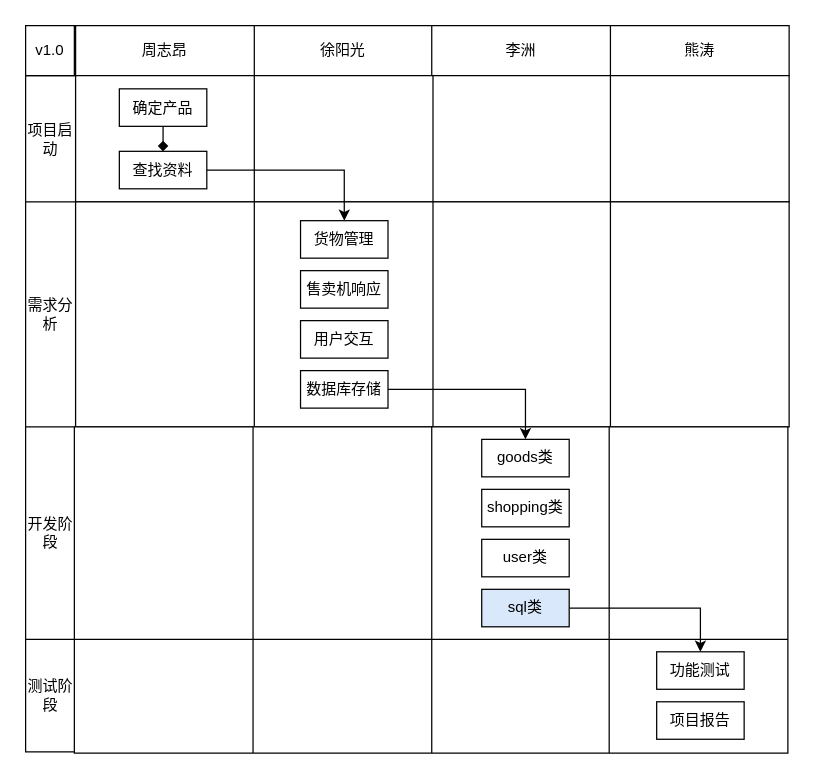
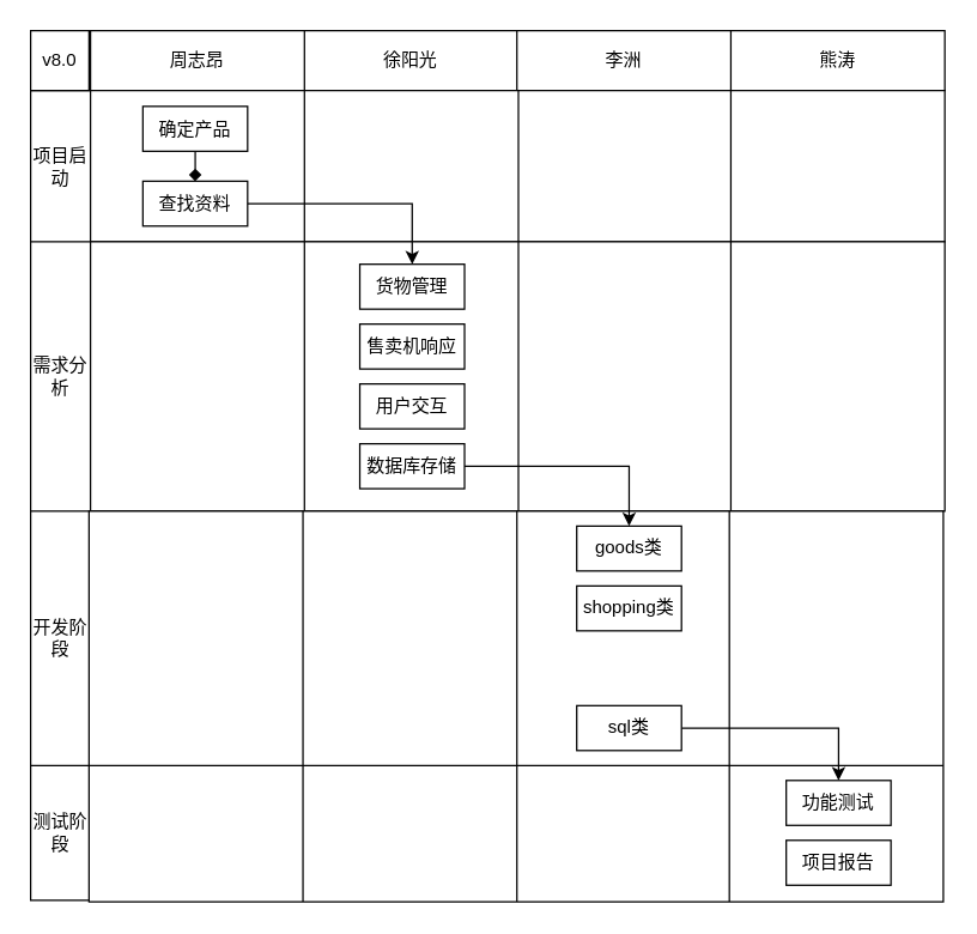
  <mxCell id="0" />
  <mxCell id="1" parent="0" />
  <mxCell id="2" value="" style="shape=table;startSize=0;container=1;collapsible=0;childLayout=tableLayout;" vertex="1" parent="1"><mxGeometry x="20" y="60" width="40" height="541.0" as="geometry" /></mxCell>
  <mxCell id="3" value="" style="shape=tableRow;horizontal=0;startSize=0;swimlaneHead=0;swimlaneBody=0;strokeColor=inherit;top=0;left=0;bottom=0;right=0;collapsible=0;dropTarget=0;fillColor=none;points=[[0,0.5],[1,0.5]];portConstraint=eastwest;" vertex="1" parent="2"><mxGeometry width="40" height="101" as="geometry" /></mxCell>
  <mxCell id="4" value="项目启动" style="shape=partialRectangle;html=1;whiteSpace=wrap;connectable=0;strokeColor=inherit;overflow=hidden;fillColor=none;top=0;left=0;bottom=0;right=0;pointerEvents=1;" vertex="1" parent="3"><mxGeometry width="40" height="101" as="geometry"><mxRectangle width="40" height="101" as="alternateBounds" /></mxGeometry></mxCell>
  <mxCell id="5" value="" style="shape=tableRow;horizontal=0;startSize=0;swimlaneHead=0;swimlaneBody=0;strokeColor=inherit;top=0;left=0;bottom=0;right=0;collapsible=0;dropTarget=0;fillColor=none;points=[[0,0.5],[1,0.5]];portConstraint=eastwest;" vertex="1" parent="2"><mxGeometry y="101" width="40" height="180" as="geometry" /></mxCell>
  <mxCell id="6" value="需求分析" style="shape=partialRectangle;html=1;whiteSpace=wrap;connectable=0;strokeColor=inherit;overflow=hidden;fillColor=none;top=0;left=0;bottom=0;right=0;pointerEvents=1;" vertex="1" parent="5"><mxGeometry width="40" height="180" as="geometry"><mxRectangle width="40" height="180" as="alternateBounds" /></mxGeometry></mxCell>
  <mxCell id="7" value="" style="shape=tableRow;horizontal=0;startSize=0;swimlaneHead=0;swimlaneBody=0;strokeColor=inherit;top=0;left=0;bottom=0;right=0;collapsible=0;dropTarget=0;fillColor=none;points=[[0,0.5],[1,0.5]];portConstraint=eastwest;" vertex="1" parent="2"><mxGeometry y="281" width="40" height="170" as="geometry" /></mxCell>
  <mxCell id="8" value="开发阶段" style="shape=partialRectangle;html=1;whiteSpace=wrap;connectable=0;strokeColor=inherit;overflow=hidden;fillColor=none;top=0;left=0;bottom=0;right=0;pointerEvents=1;" vertex="1" parent="7"><mxGeometry width="40" height="170" as="geometry"><mxRectangle width="40" height="170" as="alternateBounds" /></mxGeometry></mxCell>
  <mxCell id="9" value="" style="shape=tableRow;horizontal=0;startSize=0;swimlaneHead=0;swimlaneBody=0;strokeColor=inherit;top=0;left=0;bottom=0;right=0;collapsible=0;dropTarget=0;fillColor=none;points=[[0,0.5],[1,0.5]];portConstraint=eastwest;" vertex="1" parent="2"><mxGeometry y="451" width="40" height="90" as="geometry" /></mxCell>
  <mxCell id="10" value="测试阶段" style="shape=partialRectangle;html=1;whiteSpace=wrap;connectable=0;strokeColor=inherit;overflow=hidden;fillColor=none;top=0;left=0;bottom=0;right=0;pointerEvents=1;" vertex="1" parent="9"><mxGeometry width="40" height="90" as="geometry"><mxRectangle width="40" height="90" as="alternateBounds" /></mxGeometry></mxCell>
  <mxCell id="11" value="" style="shape=table;startSize=0;container=1;collapsible=0;childLayout=tableLayout;" vertex="1" parent="1"><mxGeometry x="60" y="20" width="571" height="40" as="geometry" /></mxCell>
  <mxCell id="12" value="" style="shape=tableRow;horizontal=0;startSize=0;swimlaneHead=0;swimlaneBody=0;strokeColor=inherit;top=0;left=0;bottom=0;right=0;collapsible=0;dropTarget=0;fillColor=none;points=[[0,0.5],[1,0.5]];portConstraint=eastwest;" vertex="1" parent="11"><mxGeometry width="571" height="40" as="geometry" /></mxCell>
  <mxCell id="13" value="周志昂" style="shape=partialRectangle;html=1;whiteSpace=wrap;connectable=0;strokeColor=inherit;overflow=hidden;fillColor=none;top=0;left=0;bottom=0;right=0;pointerEvents=1;" vertex="1" parent="12"><mxGeometry width="143" height="40" as="geometry"><mxRectangle width="143" height="40" as="alternateBounds" /></mxGeometry></mxCell>
  <mxCell id="14" value="徐阳光" style="shape=partialRectangle;html=1;whiteSpace=wrap;connectable=0;strokeColor=inherit;overflow=hidden;fillColor=none;top=0;left=0;bottom=0;right=0;pointerEvents=1;" vertex="1" parent="12"><mxGeometry x="143" width="142" height="40" as="geometry"><mxRectangle width="142" height="40" as="alternateBounds" /></mxGeometry></mxCell>
  <mxCell id="15" value="李洲" style="shape=partialRectangle;html=1;whiteSpace=wrap;connectable=0;strokeColor=inherit;overflow=hidden;fillColor=none;top=0;left=0;bottom=0;right=0;pointerEvents=1;" vertex="1" parent="12"><mxGeometry x="285" width="143" height="40" as="geometry"><mxRectangle width="143" height="40" as="alternateBounds" /></mxGeometry></mxCell>
  <mxCell id="16" value="熊涛" style="shape=partialRectangle;html=1;whiteSpace=wrap;connectable=0;strokeColor=inherit;overflow=hidden;fillColor=none;top=0;left=0;bottom=0;right=0;pointerEvents=1;" vertex="1" parent="12"><mxGeometry x="428" width="143" height="40" as="geometry"><mxRectangle width="143" height="40" as="alternateBounds" /></mxGeometry></mxCell>
  <mxCell id="17" value="" style="shape=table;startSize=0;container=1;collapsible=0;childLayout=tableLayout;" vertex="1" parent="1"><mxGeometry x="60" y="60" width="571" height="101" as="geometry" /></mxCell>
  <mxCell id="18" value="" style="shape=tableRow;horizontal=0;startSize=0;swimlaneHead=0;swimlaneBody=0;strokeColor=inherit;top=0;left=0;bottom=0;right=0;collapsible=0;dropTarget=0;fillColor=none;points=[[0,0.5],[1,0.5]];portConstraint=eastwest;" vertex="1" parent="17"><mxGeometry width="571" height="101" as="geometry" /></mxCell>
  <mxCell id="19" value="" style="shape=partialRectangle;html=1;whiteSpace=wrap;connectable=0;strokeColor=inherit;overflow=hidden;fillColor=none;top=0;left=0;bottom=0;right=0;pointerEvents=1;" vertex="1" parent="18"><mxGeometry width="143" height="101" as="geometry"><mxRectangle width="143" height="101" as="alternateBounds" /></mxGeometry></mxCell>
  <mxCell id="20" value="" style="shape=partialRectangle;html=1;whiteSpace=wrap;connectable=0;strokeColor=inherit;overflow=hidden;fillColor=none;top=0;left=0;bottom=0;right=0;pointerEvents=1;" vertex="1" parent="18"><mxGeometry x="143" width="143" height="101" as="geometry"><mxRectangle width="143" height="101" as="alternateBounds" /></mxGeometry></mxCell>
  <mxCell id="21" value="" style="shape=partialRectangle;html=1;whiteSpace=wrap;connectable=0;strokeColor=inherit;overflow=hidden;fillColor=none;top=0;left=0;bottom=0;right=0;pointerEvents=1;" vertex="1" parent="18"><mxGeometry x="286" width="142" height="101" as="geometry"><mxRectangle width="142" height="101" as="alternateBounds" /></mxGeometry></mxCell>
  <mxCell id="22" value="" style="shape=partialRectangle;html=1;whiteSpace=wrap;connectable=0;strokeColor=inherit;overflow=hidden;fillColor=none;top=0;left=0;bottom=0;right=0;pointerEvents=1;" vertex="1" parent="18"><mxGeometry x="428" width="143" height="101" as="geometry"><mxRectangle width="143" height="101" as="alternateBounds" /></mxGeometry></mxCell>
  <mxCell id="23" value="" style="shape=table;startSize=0;container=1;collapsible=0;childLayout=tableLayout;" vertex="1" parent="1"><mxGeometry x="60" y="161" width="571" height="180" as="geometry" /></mxCell>
  <mxCell id="24" value="" style="shape=tableRow;horizontal=0;startSize=0;swimlaneHead=0;swimlaneBody=0;strokeColor=inherit;top=0;left=0;bottom=0;right=0;collapsible=0;dropTarget=0;fillColor=none;points=[[0,0.5],[1,0.5]];portConstraint=eastwest;" vertex="1" parent="23"><mxGeometry width="571" height="180" as="geometry" /></mxCell>
  <mxCell id="25" value="" style="shape=partialRectangle;html=1;whiteSpace=wrap;connectable=0;strokeColor=inherit;overflow=hidden;fillColor=none;top=0;left=0;bottom=0;right=0;pointerEvents=1;" vertex="1" parent="24"><mxGeometry width="143" height="180" as="geometry"><mxRectangle width="143" height="180" as="alternateBounds" /></mxGeometry></mxCell>
  <mxCell id="26" value="" style="shape=partialRectangle;html=1;whiteSpace=wrap;connectable=0;strokeColor=inherit;overflow=hidden;fillColor=none;top=0;left=0;bottom=0;right=0;pointerEvents=1;" vertex="1" parent="24"><mxGeometry x="143" width="143" height="180" as="geometry"><mxRectangle width="143" height="180" as="alternateBounds" /></mxGeometry></mxCell>
  <mxCell id="27" value="" style="shape=partialRectangle;html=1;whiteSpace=wrap;connectable=0;strokeColor=inherit;overflow=hidden;fillColor=none;top=0;left=0;bottom=0;right=0;pointerEvents=1;" vertex="1" parent="24"><mxGeometry x="286" width="142" height="180" as="geometry"><mxRectangle width="142" height="180" as="alternateBounds" /></mxGeometry></mxCell>
  <mxCell id="28" value="" style="shape=partialRectangle;html=1;whiteSpace=wrap;connectable=0;strokeColor=inherit;overflow=hidden;fillColor=none;top=0;left=0;bottom=0;right=0;pointerEvents=1;" vertex="1" parent="24"><mxGeometry x="428" width="143" height="180" as="geometry"><mxRectangle width="143" height="180" as="alternateBounds" /></mxGeometry></mxCell>
  <mxCell id="29" value="" style="shape=table;startSize=0;container=1;collapsible=0;childLayout=tableLayout;" vertex="1" parent="1"><mxGeometry x="59" y="341" width="571" height="261" as="geometry" /></mxCell>
  <mxCell id="30" value="" style="shape=tableRow;horizontal=0;startSize=0;swimlaneHead=0;swimlaneBody=0;strokeColor=inherit;top=0;left=0;bottom=0;right=0;collapsible=0;dropTarget=0;fillColor=none;points=[[0,0.5],[1,0.5]];portConstraint=eastwest;" vertex="1" parent="29"><mxGeometry width="571" height="170" as="geometry" /></mxCell>
  <mxCell id="31" value="" style="shape=partialRectangle;html=1;whiteSpace=wrap;connectable=0;strokeColor=inherit;overflow=hidden;fillColor=none;top=0;left=0;bottom=0;right=0;pointerEvents=1;" vertex="1" parent="30"><mxGeometry width="143" height="170" as="geometry"><mxRectangle width="143" height="170" as="alternateBounds" /></mxGeometry></mxCell>
  <mxCell id="32" value="" style="shape=partialRectangle;html=1;whiteSpace=wrap;connectable=0;strokeColor=inherit;overflow=hidden;fillColor=none;top=0;left=0;bottom=0;right=0;pointerEvents=1;" vertex="1" parent="30"><mxGeometry x="143" width="143" height="170" as="geometry"><mxRectangle width="143" height="170" as="alternateBounds" /></mxGeometry></mxCell>
  <mxCell id="33" value="" style="shape=partialRectangle;html=1;whiteSpace=wrap;connectable=0;strokeColor=inherit;overflow=hidden;fillColor=none;top=0;left=0;bottom=0;right=0;pointerEvents=1;" vertex="1" parent="30"><mxGeometry x="286" width="142" height="170" as="geometry"><mxRectangle width="142" height="170" as="alternateBounds" /></mxGeometry></mxCell>
  <mxCell id="34" value="" style="shape=partialRectangle;html=1;whiteSpace=wrap;connectable=0;strokeColor=inherit;overflow=hidden;fillColor=none;top=0;left=0;bottom=0;right=0;pointerEvents=1;" vertex="1" parent="30"><mxGeometry x="428" width="143" height="170" as="geometry"><mxRectangle width="143" height="170" as="alternateBounds" /></mxGeometry></mxCell>
  <mxCell id="35" value="" style="shape=tableRow;horizontal=0;startSize=0;swimlaneHead=0;swimlaneBody=0;strokeColor=inherit;top=0;left=0;bottom=0;right=0;collapsible=0;dropTarget=0;fillColor=none;points=[[0,0.5],[1,0.5]];portConstraint=eastwest;" vertex="1" parent="29"><mxGeometry y="170" width="571" height="91" as="geometry" /></mxCell>
  <mxCell id="36" value="" style="shape=partialRectangle;html=1;whiteSpace=wrap;connectable=0;strokeColor=inherit;overflow=hidden;fillColor=none;top=0;left=0;bottom=0;right=0;pointerEvents=1;" vertex="1" parent="35"><mxGeometry width="143" height="91" as="geometry"><mxRectangle width="143" height="91" as="alternateBounds" /></mxGeometry></mxCell>
  <mxCell id="37" value="" style="shape=partialRectangle;html=1;whiteSpace=wrap;connectable=0;strokeColor=inherit;overflow=hidden;fillColor=none;top=0;left=0;bottom=0;right=0;pointerEvents=1;" vertex="1" parent="35"><mxGeometry x="143" width="143" height="91" as="geometry"><mxRectangle width="143" height="91" as="alternateBounds" /></mxGeometry></mxCell>
  <mxCell id="38" value="" style="shape=partialRectangle;html=1;whiteSpace=wrap;connectable=0;strokeColor=inherit;overflow=hidden;fillColor=none;top=0;left=0;bottom=0;right=0;pointerEvents=1;" vertex="1" parent="35"><mxGeometry x="286" width="142" height="91" as="geometry"><mxRectangle width="142" height="91" as="alternateBounds" /></mxGeometry></mxCell>
  <mxCell id="39" value="" style="shape=partialRectangle;html=1;whiteSpace=wrap;connectable=0;strokeColor=inherit;overflow=hidden;fillColor=none;top=0;left=0;bottom=0;right=0;pointerEvents=1;" vertex="1" parent="35"><mxGeometry x="428" width="143" height="91" as="geometry"><mxRectangle width="143" height="91" as="alternateBounds" /></mxGeometry></mxCell>
  <mxCell id="40" value="" style="edgeStyle=none;rounded=0;orthogonalLoop=1;jettySize=auto;html=1;endArrow=diamond;" edge="1" parent="1" source="41" target="43"><mxGeometry relative="1" as="geometry" /></mxCell>
  <mxCell id="41" value="确定产品" style="rounded=0;whiteSpace=wrap;html=1;" vertex="1" parent="1"><mxGeometry x="95" y="70.5" width="70" height="30" as="geometry" /></mxCell>
  <mxCell id="42" value="" style="edgeStyle=orthogonalEdgeStyle;rounded=0;orthogonalLoop=1;jettySize=auto;html=1;" edge="1" parent="1" source="43" target="44"><mxGeometry relative="1" as="geometry" /></mxCell>
  <mxCell id="43" value="查找资料" style="whiteSpace=wrap;html=1;rounded=0;" vertex="1" parent="1"><mxGeometry x="95" y="120.5" width="70" height="30" as="geometry" /></mxCell>
  <mxCell id="44" value="货物管理" style="whiteSpace=wrap;html=1;rounded=0;" vertex="1" parent="1"><mxGeometry x="240" y="176" width="70" height="30" as="geometry" /></mxCell>
  <mxCell id="45" value="售卖机响应" style="whiteSpace=wrap;html=1;rounded=0;" vertex="1" parent="1"><mxGeometry x="240" y="216" width="70" height="30" as="geometry" /></mxCell>
  <mxCell id="46" value="用户交互" style="whiteSpace=wrap;html=1;rounded=0;" vertex="1" parent="1"><mxGeometry x="240" y="256" width="70" height="30" as="geometry" /></mxCell>
  <mxCell id="47" style="edgeStyle=orthogonalEdgeStyle;rounded=0;orthogonalLoop=1;jettySize=auto;html=1;entryX=0.5;entryY=0;entryDx=0;entryDy=0;" edge="1" parent="1" source="48" target="50"><mxGeometry relative="1" as="geometry" /></mxCell>
  <mxCell id="48" value="数据库存储" style="whiteSpace=wrap;html=1;rounded=0;" vertex="1" parent="1"><mxGeometry x="240" y="296" width="70" height="30" as="geometry" /></mxCell>
  <mxCell id="49" style="edgeStyle=none;rounded=0;orthogonalLoop=1;jettySize=auto;html=1;entryX=1;entryY=0.5;entryDx=0;entryDy=0;" edge="1" parent="1" source="43" target="43"><mxGeometry relative="1" as="geometry" /></mxCell>
  <mxCell id="50" value="goods类" style="whiteSpace=wrap;html=1;rounded=0;" vertex="1" parent="1"><mxGeometry x="385" y="351" width="70" height="30" as="geometry" /></mxCell>
  <mxCell id="51" value="shopping类" style="whiteSpace=wrap;html=1;rounded=0;" vertex="1" parent="1"><mxGeometry x="385" y="391" width="70" height="30" as="geometry" /></mxCell>
- <mxCell id="52" value="user类" style="whiteSpace=wrap;html=1;rounded=0;" vertex="1" parent="1"><mxGeometry x="385" y="431" width="70" height="30" as="geometry" /></mxCell>
  <mxCell id="53" style="edgeStyle=orthogonalEdgeStyle;rounded=0;orthogonalLoop=1;jettySize=auto;html=1;entryX=0.5;entryY=0;entryDx=0;entryDy=0;" edge="1" parent="1" source="54" target="55"><mxGeometry relative="1" as="geometry" /></mxCell>
- <mxCell id="54" value="sql类" style="whiteSpace=wrap;html=1;rounded=0;fillColor=#dae8fc;" vertex="1" parent="1"><mxGeometry x="385" y="471" width="70" height="30" as="geometry" /></mxCell>
+ <mxCell id="54" value="sql类" style="whiteSpace=wrap;html=1;rounded=0;" vertex="1" parent="1"><mxGeometry x="385" y="471" width="70" height="30" as="geometry" /></mxCell>
  <mxCell id="55" value="功能测试" style="whiteSpace=wrap;html=1;rounded=0;" vertex="1" parent="1"><mxGeometry x="525" y="521" width="70" height="30" as="geometry" /></mxCell>
  <mxCell id="56" value="项目报告" style="whiteSpace=wrap;html=1;rounded=0;" vertex="1" parent="1"><mxGeometry x="525" y="561" width="70" height="30" as="geometry" /></mxCell>
  <mxCell id="57" value="" style="shape=table;startSize=0;container=1;collapsible=0;childLayout=tableLayout;" vertex="1" parent="1"><mxGeometry x="20" y="20" width="39" height="40" as="geometry" /></mxCell>
  <mxCell id="58" value="" style="shape=tableRow;horizontal=0;startSize=0;swimlaneHead=0;swimlaneBody=0;strokeColor=inherit;top=0;left=0;bottom=0;right=0;collapsible=0;dropTarget=0;fillColor=none;points=[[0,0.5],[1,0.5]];portConstraint=eastwest;" vertex="1" parent="57"><mxGeometry width="39" height="40" as="geometry" /></mxCell>
- <mxCell id="59" value="v1.0" style="shape=partialRectangle;html=1;whiteSpace=wrap;connectable=0;strokeColor=inherit;overflow=hidden;fillColor=none;top=0;left=0;bottom=0;right=0;pointerEvents=1;" vertex="1" parent="58"><mxGeometry width="39" height="40" as="geometry"><mxRectangle width="39" height="40" as="alternateBounds" /></mxGeometry></mxCell>
+ <mxCell id="59" value="v8.0" style="shape=partialRectangle;html=1;whiteSpace=wrap;connectable=0;strokeColor=inherit;overflow=hidden;fillColor=none;top=0;left=0;bottom=0;right=0;pointerEvents=1;" vertex="1" parent="58"><mxGeometry width="39" height="40" as="geometry"><mxRectangle width="39" height="40" as="alternateBounds" /></mxGeometry></mxCell>
